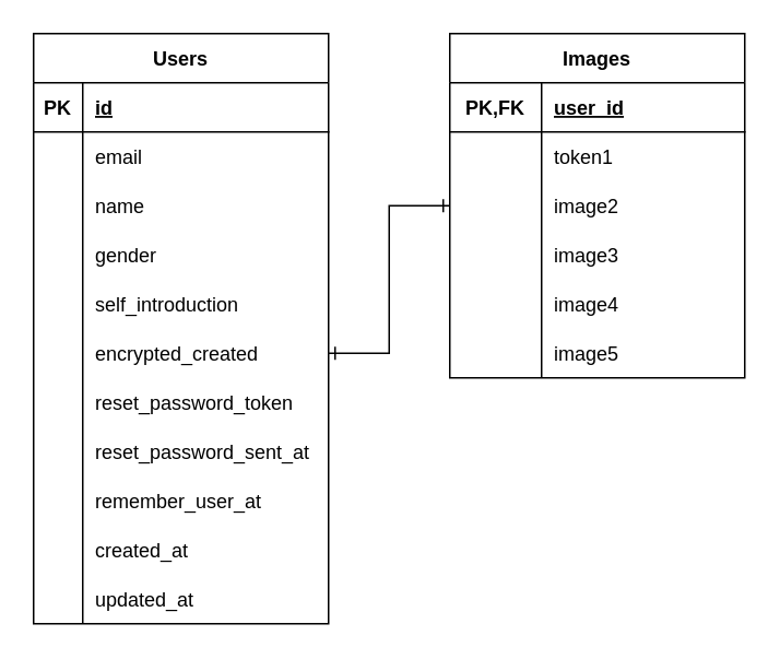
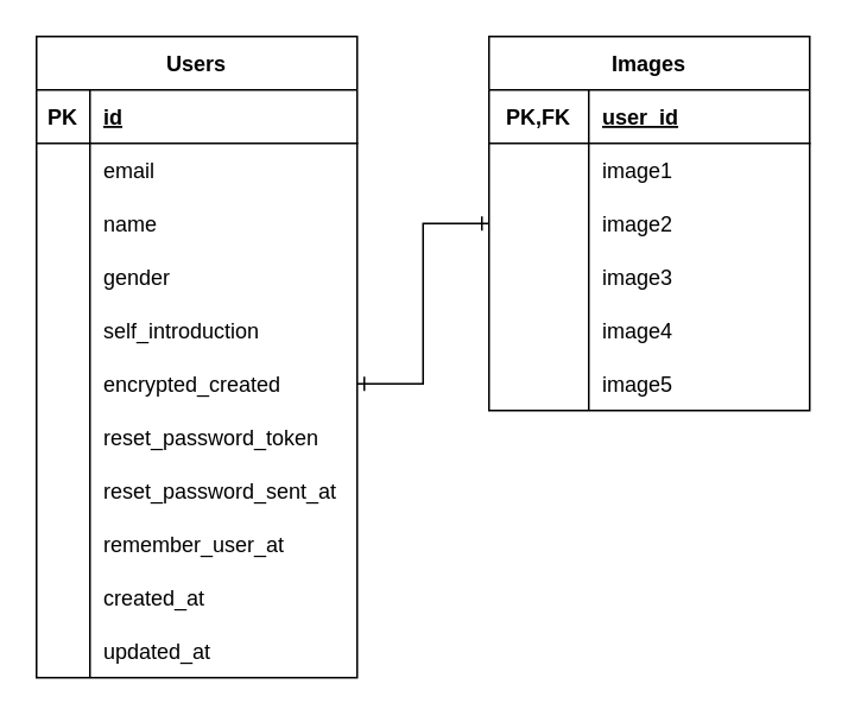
  <mxCell id="0" />
  <mxCell id="1" parent="0" />
  <mxCell id="2" value="Users" style="shape=table;startSize=30;container=1;collapsible=1;childLayout=tableLayout;fixedRows=1;rowLines=0;fontStyle=1;align=center;resizeLast=1;" vertex="1" parent="1"><mxGeometry x="20" y="20" width="180" height="360" as="geometry" /></mxCell>
  <mxCell id="3" value="" style="shape=tableRow;horizontal=0;startSize=0;swimlaneHead=0;swimlaneBody=0;fillColor=none;collapsible=0;dropTarget=0;points=[[0,0.5],[1,0.5]];portConstraint=eastwest;top=0;left=0;right=0;bottom=1;" vertex="1" parent="2"><mxGeometry y="30" width="180" height="30" as="geometry" /></mxCell>
  <mxCell id="4" value="PK" style="shape=partialRectangle;connectable=0;fillColor=none;top=0;left=0;bottom=0;right=0;fontStyle=1;overflow=hidden;" vertex="1" parent="3"><mxGeometry width="30" height="30" as="geometry"><mxRectangle width="30" height="30" as="alternateBounds" /></mxGeometry></mxCell>
  <mxCell id="5" value="id" style="shape=partialRectangle;connectable=0;fillColor=none;top=0;left=0;bottom=0;right=0;align=left;spacingLeft=6;fontStyle=5;overflow=hidden;" vertex="1" parent="3"><mxGeometry x="30" width="150" height="30" as="geometry"><mxRectangle width="150" height="30" as="alternateBounds" /></mxGeometry></mxCell>
  <mxCell id="6" value="" style="shape=tableRow;horizontal=0;startSize=0;swimlaneHead=0;swimlaneBody=0;fillColor=none;collapsible=0;dropTarget=0;points=[[0,0.5],[1,0.5]];portConstraint=eastwest;top=0;left=0;right=0;bottom=0;" vertex="1" parent="2"><mxGeometry y="60" width="180" height="30" as="geometry" /></mxCell>
  <mxCell id="7" value="" style="shape=partialRectangle;connectable=0;fillColor=none;top=0;left=0;bottom=0;right=0;editable=1;overflow=hidden;" vertex="1" parent="6"><mxGeometry width="30" height="30" as="geometry"><mxRectangle width="30" height="30" as="alternateBounds" /></mxGeometry></mxCell>
  <mxCell id="8" value="email" style="shape=partialRectangle;connectable=0;fillColor=none;top=0;left=0;bottom=0;right=0;align=left;spacingLeft=6;overflow=hidden;" vertex="1" parent="6"><mxGeometry x="30" width="150" height="30" as="geometry"><mxRectangle width="150" height="30" as="alternateBounds" /></mxGeometry></mxCell>
  <mxCell id="9" value="" style="shape=tableRow;horizontal=0;startSize=0;swimlaneHead=0;swimlaneBody=0;fillColor=none;collapsible=0;dropTarget=0;points=[[0,0.5],[1,0.5]];portConstraint=eastwest;top=0;left=0;right=0;bottom=0;" vertex="1" parent="2"><mxGeometry y="90" width="180" height="30" as="geometry" /></mxCell>
  <mxCell id="10" value="" style="shape=partialRectangle;connectable=0;fillColor=none;top=0;left=0;bottom=0;right=0;editable=1;overflow=hidden;" vertex="1" parent="9"><mxGeometry width="30" height="30" as="geometry"><mxRectangle width="30" height="30" as="alternateBounds" /></mxGeometry></mxCell>
  <mxCell id="11" value="name" style="shape=partialRectangle;connectable=0;fillColor=none;top=0;left=0;bottom=0;right=0;align=left;spacingLeft=6;overflow=hidden;" vertex="1" parent="9"><mxGeometry x="30" width="150" height="30" as="geometry"><mxRectangle width="150" height="30" as="alternateBounds" /></mxGeometry></mxCell>
  <mxCell id="12" value="" style="shape=tableRow;horizontal=0;startSize=0;swimlaneHead=0;swimlaneBody=0;fillColor=none;collapsible=0;dropTarget=0;points=[[0,0.5],[1,0.5]];portConstraint=eastwest;top=0;left=0;right=0;bottom=0;" vertex="1" parent="2"><mxGeometry y="120" width="180" height="30" as="geometry" /></mxCell>
  <mxCell id="13" value="" style="shape=partialRectangle;connectable=0;fillColor=none;top=0;left=0;bottom=0;right=0;editable=1;overflow=hidden;" vertex="1" parent="12"><mxGeometry width="30" height="30" as="geometry"><mxRectangle width="30" height="30" as="alternateBounds" /></mxGeometry></mxCell>
  <mxCell id="14" value="gender" style="shape=partialRectangle;connectable=0;fillColor=none;top=0;left=0;bottom=0;right=0;align=left;spacingLeft=6;overflow=hidden;" vertex="1" parent="12"><mxGeometry x="30" width="150" height="30" as="geometry"><mxRectangle width="150" height="30" as="alternateBounds" /></mxGeometry></mxCell>
  <mxCell id="15" value="" style="shape=tableRow;horizontal=0;startSize=0;swimlaneHead=0;swimlaneBody=0;fillColor=none;collapsible=0;dropTarget=0;points=[[0,0.5],[1,0.5]];portConstraint=eastwest;top=0;left=0;right=0;bottom=0;" vertex="1" parent="2"><mxGeometry y="150" width="180" height="30" as="geometry" /></mxCell>
  <mxCell id="16" value="" style="shape=partialRectangle;connectable=0;fillColor=none;top=0;left=0;bottom=0;right=0;editable=1;overflow=hidden;" vertex="1" parent="15"><mxGeometry width="30" height="30" as="geometry"><mxRectangle width="30" height="30" as="alternateBounds" /></mxGeometry></mxCell>
  <mxCell id="17" value="self_introduction" style="shape=partialRectangle;connectable=0;fillColor=none;top=0;left=0;bottom=0;right=0;align=left;spacingLeft=6;overflow=hidden;" vertex="1" parent="15"><mxGeometry x="30" width="150" height="30" as="geometry"><mxRectangle width="150" height="30" as="alternateBounds" /></mxGeometry></mxCell>
  <mxCell id="18" value="" style="shape=tableRow;horizontal=0;startSize=0;swimlaneHead=0;swimlaneBody=0;fillColor=none;collapsible=0;dropTarget=0;points=[[0,0.5],[1,0.5]];portConstraint=eastwest;top=0;left=0;right=0;bottom=0;" vertex="1" parent="2"><mxGeometry y="180" width="180" height="30" as="geometry" /></mxCell>
  <mxCell id="19" value="" style="shape=partialRectangle;connectable=0;fillColor=none;top=0;left=0;bottom=0;right=0;editable=1;overflow=hidden;" vertex="1" parent="18"><mxGeometry width="30" height="30" as="geometry"><mxRectangle width="30" height="30" as="alternateBounds" /></mxGeometry></mxCell>
  <mxCell id="20" value="encrypted_created" style="shape=partialRectangle;connectable=0;fillColor=none;top=0;left=0;bottom=0;right=0;align=left;spacingLeft=6;overflow=hidden;" vertex="1" parent="18"><mxGeometry x="30" width="150" height="30" as="geometry"><mxRectangle width="150" height="30" as="alternateBounds" /></mxGeometry></mxCell>
  <mxCell id="21" value="" style="shape=tableRow;horizontal=0;startSize=0;swimlaneHead=0;swimlaneBody=0;fillColor=none;collapsible=0;dropTarget=0;points=[[0,0.5],[1,0.5]];portConstraint=eastwest;top=0;left=0;right=0;bottom=0;" vertex="1" parent="2"><mxGeometry y="210" width="180" height="30" as="geometry" /></mxCell>
  <mxCell id="22" value="" style="shape=partialRectangle;connectable=0;fillColor=none;top=0;left=0;bottom=0;right=0;editable=1;overflow=hidden;" vertex="1" parent="21"><mxGeometry width="30" height="30" as="geometry"><mxRectangle width="30" height="30" as="alternateBounds" /></mxGeometry></mxCell>
  <mxCell id="23" value="reset_password_token" style="shape=partialRectangle;connectable=0;fillColor=none;top=0;left=0;bottom=0;right=0;align=left;spacingLeft=6;overflow=hidden;" vertex="1" parent="21"><mxGeometry x="30" width="150" height="30" as="geometry"><mxRectangle width="150" height="30" as="alternateBounds" /></mxGeometry></mxCell>
  <mxCell id="24" value="" style="shape=tableRow;horizontal=0;startSize=0;swimlaneHead=0;swimlaneBody=0;fillColor=none;collapsible=0;dropTarget=0;points=[[0,0.5],[1,0.5]];portConstraint=eastwest;top=0;left=0;right=0;bottom=0;" vertex="1" parent="2"><mxGeometry y="240" width="180" height="30" as="geometry" /></mxCell>
  <mxCell id="25" value="" style="shape=partialRectangle;connectable=0;fillColor=none;top=0;left=0;bottom=0;right=0;editable=1;overflow=hidden;" vertex="1" parent="24"><mxGeometry width="30" height="30" as="geometry"><mxRectangle width="30" height="30" as="alternateBounds" /></mxGeometry></mxCell>
  <mxCell id="26" value="reset_password_sent_at" style="shape=partialRectangle;connectable=0;fillColor=none;top=0;left=0;bottom=0;right=0;align=left;spacingLeft=6;overflow=hidden;" vertex="1" parent="24"><mxGeometry x="30" width="150" height="30" as="geometry"><mxRectangle width="150" height="30" as="alternateBounds" /></mxGeometry></mxCell>
  <mxCell id="27" value="" style="shape=tableRow;horizontal=0;startSize=0;swimlaneHead=0;swimlaneBody=0;fillColor=none;collapsible=0;dropTarget=0;points=[[0,0.5],[1,0.5]];portConstraint=eastwest;top=0;left=0;right=0;bottom=0;" vertex="1" parent="2"><mxGeometry y="270" width="180" height="30" as="geometry" /></mxCell>
  <mxCell id="28" value="" style="shape=partialRectangle;connectable=0;fillColor=none;top=0;left=0;bottom=0;right=0;editable=1;overflow=hidden;" vertex="1" parent="27"><mxGeometry width="30" height="30" as="geometry"><mxRectangle width="30" height="30" as="alternateBounds" /></mxGeometry></mxCell>
  <mxCell id="29" value="remember_user_at" style="shape=partialRectangle;connectable=0;fillColor=none;top=0;left=0;bottom=0;right=0;align=left;spacingLeft=6;overflow=hidden;" vertex="1" parent="27"><mxGeometry x="30" width="150" height="30" as="geometry"><mxRectangle width="150" height="30" as="alternateBounds" /></mxGeometry></mxCell>
  <mxCell id="30" value="" style="shape=tableRow;horizontal=0;startSize=0;swimlaneHead=0;swimlaneBody=0;fillColor=none;collapsible=0;dropTarget=0;points=[[0,0.5],[1,0.5]];portConstraint=eastwest;top=0;left=0;right=0;bottom=0;" vertex="1" parent="2"><mxGeometry y="300" width="180" height="30" as="geometry" /></mxCell>
  <mxCell id="31" value="" style="shape=partialRectangle;connectable=0;fillColor=none;top=0;left=0;bottom=0;right=0;editable=1;overflow=hidden;" vertex="1" parent="30"><mxGeometry width="30" height="30" as="geometry"><mxRectangle width="30" height="30" as="alternateBounds" /></mxGeometry></mxCell>
  <mxCell id="32" value="created_at" style="shape=partialRectangle;connectable=0;fillColor=none;top=0;left=0;bottom=0;right=0;align=left;spacingLeft=6;overflow=hidden;" vertex="1" parent="30"><mxGeometry x="30" width="150" height="30" as="geometry"><mxRectangle width="150" height="30" as="alternateBounds" /></mxGeometry></mxCell>
  <mxCell id="33" value="" style="shape=tableRow;horizontal=0;startSize=0;swimlaneHead=0;swimlaneBody=0;fillColor=none;collapsible=0;dropTarget=0;points=[[0,0.5],[1,0.5]];portConstraint=eastwest;top=0;left=0;right=0;bottom=0;" vertex="1" parent="2"><mxGeometry y="330" width="180" height="30" as="geometry" /></mxCell>
  <mxCell id="34" value="" style="shape=partialRectangle;connectable=0;fillColor=none;top=0;left=0;bottom=0;right=0;editable=1;overflow=hidden;" vertex="1" parent="33"><mxGeometry width="30" height="30" as="geometry"><mxRectangle width="30" height="30" as="alternateBounds" /></mxGeometry></mxCell>
  <mxCell id="35" value="updated_at" style="shape=partialRectangle;connectable=0;fillColor=none;top=0;left=0;bottom=0;right=0;align=left;spacingLeft=6;overflow=hidden;" vertex="1" parent="33"><mxGeometry x="30" width="150" height="30" as="geometry"><mxRectangle width="150" height="30" as="alternateBounds" /></mxGeometry></mxCell>
  <mxCell id="36" value="Images" style="shape=table;startSize=30;container=1;collapsible=1;childLayout=tableLayout;fixedRows=1;rowLines=0;fontStyle=1;align=center;resizeLast=1;" vertex="1" parent="1"><mxGeometry x="274" y="20" width="180" height="210" as="geometry" /></mxCell>
  <mxCell id="37" value="" style="shape=tableRow;horizontal=0;startSize=0;swimlaneHead=0;swimlaneBody=0;fillColor=none;collapsible=0;dropTarget=0;points=[[0,0.5],[1,0.5]];portConstraint=eastwest;top=0;left=0;right=0;bottom=1;strokeColor=default;" vertex="1" parent="36"><mxGeometry y="30" width="180" height="30" as="geometry" /></mxCell>
  <mxCell id="38" value="PK,FK" style="shape=partialRectangle;connectable=0;fillColor=none;top=0;left=0;bottom=0;right=0;fontStyle=1;overflow=hidden;" vertex="1" parent="37"><mxGeometry width="56" height="30" as="geometry"><mxRectangle width="56" height="30" as="alternateBounds" /></mxGeometry></mxCell>
  <mxCell id="39" value="user_id" style="shape=partialRectangle;connectable=0;fillColor=none;top=0;left=0;bottom=0;right=0;align=left;spacingLeft=6;fontStyle=5;overflow=hidden;" vertex="1" parent="37"><mxGeometry x="56" width="124" height="30" as="geometry"><mxRectangle width="124" height="30" as="alternateBounds" /></mxGeometry></mxCell>
  <mxCell id="40" value="" style="shape=tableRow;horizontal=0;startSize=0;swimlaneHead=0;swimlaneBody=0;fillColor=none;collapsible=0;dropTarget=0;points=[[0,0.5],[1,0.5]];portConstraint=eastwest;top=0;left=0;right=0;bottom=0;" vertex="1" parent="36"><mxGeometry y="60" width="180" height="30" as="geometry" /></mxCell>
  <mxCell id="41" value="" style="shape=partialRectangle;connectable=0;fillColor=none;top=0;left=0;bottom=0;right=0;editable=1;overflow=hidden;" vertex="1" parent="40"><mxGeometry width="56" height="30" as="geometry"><mxRectangle width="56" height="30" as="alternateBounds" /></mxGeometry></mxCell>
- <mxCell id="42" value="token1" style="shape=partialRectangle;connectable=0;fillColor=none;top=0;left=0;bottom=0;right=0;align=left;spacingLeft=6;overflow=hidden;" vertex="1" parent="40"><mxGeometry x="56" width="124" height="30" as="geometry"><mxRectangle width="124" height="30" as="alternateBounds" /></mxGeometry></mxCell>
+ <mxCell id="42" value="image1" style="shape=partialRectangle;connectable=0;fillColor=none;top=0;left=0;bottom=0;right=0;align=left;spacingLeft=6;overflow=hidden;" vertex="1" parent="40"><mxGeometry x="56" width="124" height="30" as="geometry"><mxRectangle width="124" height="30" as="alternateBounds" /></mxGeometry></mxCell>
  <mxCell id="43" value="" style="shape=tableRow;horizontal=0;startSize=0;swimlaneHead=0;swimlaneBody=0;fillColor=none;collapsible=0;dropTarget=0;points=[[0,0.5],[1,0.5]];portConstraint=eastwest;top=0;left=0;right=0;bottom=0;" vertex="1" parent="36"><mxGeometry y="90" width="180" height="30" as="geometry" /></mxCell>
  <mxCell id="44" value="" style="shape=partialRectangle;connectable=0;fillColor=none;top=0;left=0;bottom=0;right=0;editable=1;overflow=hidden;" vertex="1" parent="43"><mxGeometry width="56" height="30" as="geometry"><mxRectangle width="56" height="30" as="alternateBounds" /></mxGeometry></mxCell>
  <mxCell id="45" value="image2" style="shape=partialRectangle;connectable=0;fillColor=none;top=0;left=0;bottom=0;right=0;align=left;spacingLeft=6;overflow=hidden;" vertex="1" parent="43"><mxGeometry x="56" width="124" height="30" as="geometry"><mxRectangle width="124" height="30" as="alternateBounds" /></mxGeometry></mxCell>
  <mxCell id="46" value="" style="shape=tableRow;horizontal=0;startSize=0;swimlaneHead=0;swimlaneBody=0;fillColor=none;collapsible=0;dropTarget=0;points=[[0,0.5],[1,0.5]];portConstraint=eastwest;top=0;left=0;right=0;bottom=0;" vertex="1" parent="36"><mxGeometry y="120" width="180" height="30" as="geometry" /></mxCell>
  <mxCell id="47" value="" style="shape=partialRectangle;connectable=0;fillColor=none;top=0;left=0;bottom=0;right=0;editable=1;overflow=hidden;" vertex="1" parent="46"><mxGeometry width="56" height="30" as="geometry"><mxRectangle width="56" height="30" as="alternateBounds" /></mxGeometry></mxCell>
  <mxCell id="48" value="image3" style="shape=partialRectangle;connectable=0;fillColor=none;top=0;left=0;bottom=0;right=0;align=left;spacingLeft=6;overflow=hidden;" vertex="1" parent="46"><mxGeometry x="56" width="124" height="30" as="geometry"><mxRectangle width="124" height="30" as="alternateBounds" /></mxGeometry></mxCell>
  <mxCell id="49" value="" style="shape=tableRow;horizontal=0;startSize=0;swimlaneHead=0;swimlaneBody=0;fillColor=none;collapsible=0;dropTarget=0;points=[[0,0.5],[1,0.5]];portConstraint=eastwest;top=0;left=0;right=0;bottom=0;" vertex="1" parent="36"><mxGeometry y="150" width="180" height="30" as="geometry" /></mxCell>
  <mxCell id="50" value="" style="shape=partialRectangle;connectable=0;fillColor=none;top=0;left=0;bottom=0;right=0;editable=1;overflow=hidden;" vertex="1" parent="49"><mxGeometry width="56" height="30" as="geometry"><mxRectangle width="56" height="30" as="alternateBounds" /></mxGeometry></mxCell>
  <mxCell id="51" value="image4" style="shape=partialRectangle;connectable=0;fillColor=none;top=0;left=0;bottom=0;right=0;align=left;spacingLeft=6;overflow=hidden;" vertex="1" parent="49"><mxGeometry x="56" width="124" height="30" as="geometry"><mxRectangle width="124" height="30" as="alternateBounds" /></mxGeometry></mxCell>
  <mxCell id="52" value="" style="shape=tableRow;horizontal=0;startSize=0;swimlaneHead=0;swimlaneBody=0;fillColor=none;collapsible=0;dropTarget=0;points=[[0,0.5],[1,0.5]];portConstraint=eastwest;top=0;left=0;right=0;bottom=0;" vertex="1" parent="36"><mxGeometry y="180" width="180" height="30" as="geometry" /></mxCell>
  <mxCell id="53" value="" style="shape=partialRectangle;connectable=0;fillColor=none;top=0;left=0;bottom=0;right=0;editable=1;overflow=hidden;" vertex="1" parent="52"><mxGeometry width="56" height="30" as="geometry"><mxRectangle width="56" height="30" as="alternateBounds" /></mxGeometry></mxCell>
  <mxCell id="54" value="image5" style="shape=partialRectangle;connectable=0;fillColor=none;top=0;left=0;bottom=0;right=0;align=left;spacingLeft=6;overflow=hidden;" vertex="1" parent="52"><mxGeometry x="56" width="124" height="30" as="geometry"><mxRectangle width="124" height="30" as="alternateBounds" /></mxGeometry></mxCell>
  <mxCell id="55" style="edgeStyle=orthogonalEdgeStyle;rounded=0;orthogonalLoop=1;jettySize=auto;html=1;exitX=1;exitY=0.5;exitDx=0;exitDy=0;entryX=0;entryY=0.5;entryDx=0;entryDy=0;endArrow=ERone;endFill=0;startArrow=ERone;startFill=0;" edge="1" parent="1" source="18" target="43"><mxGeometry relative="1" as="geometry" /></mxCell>
